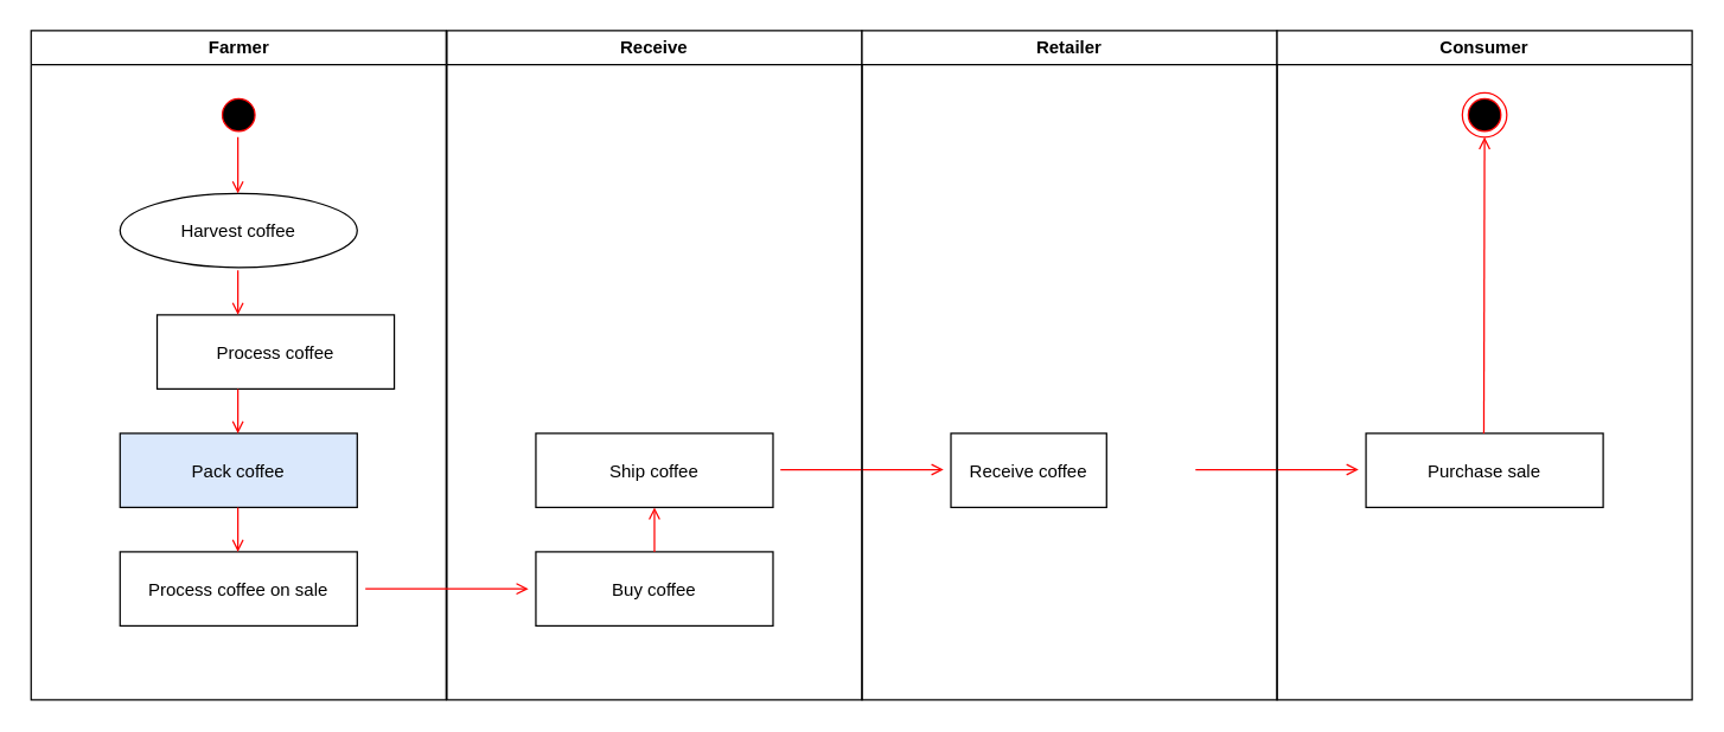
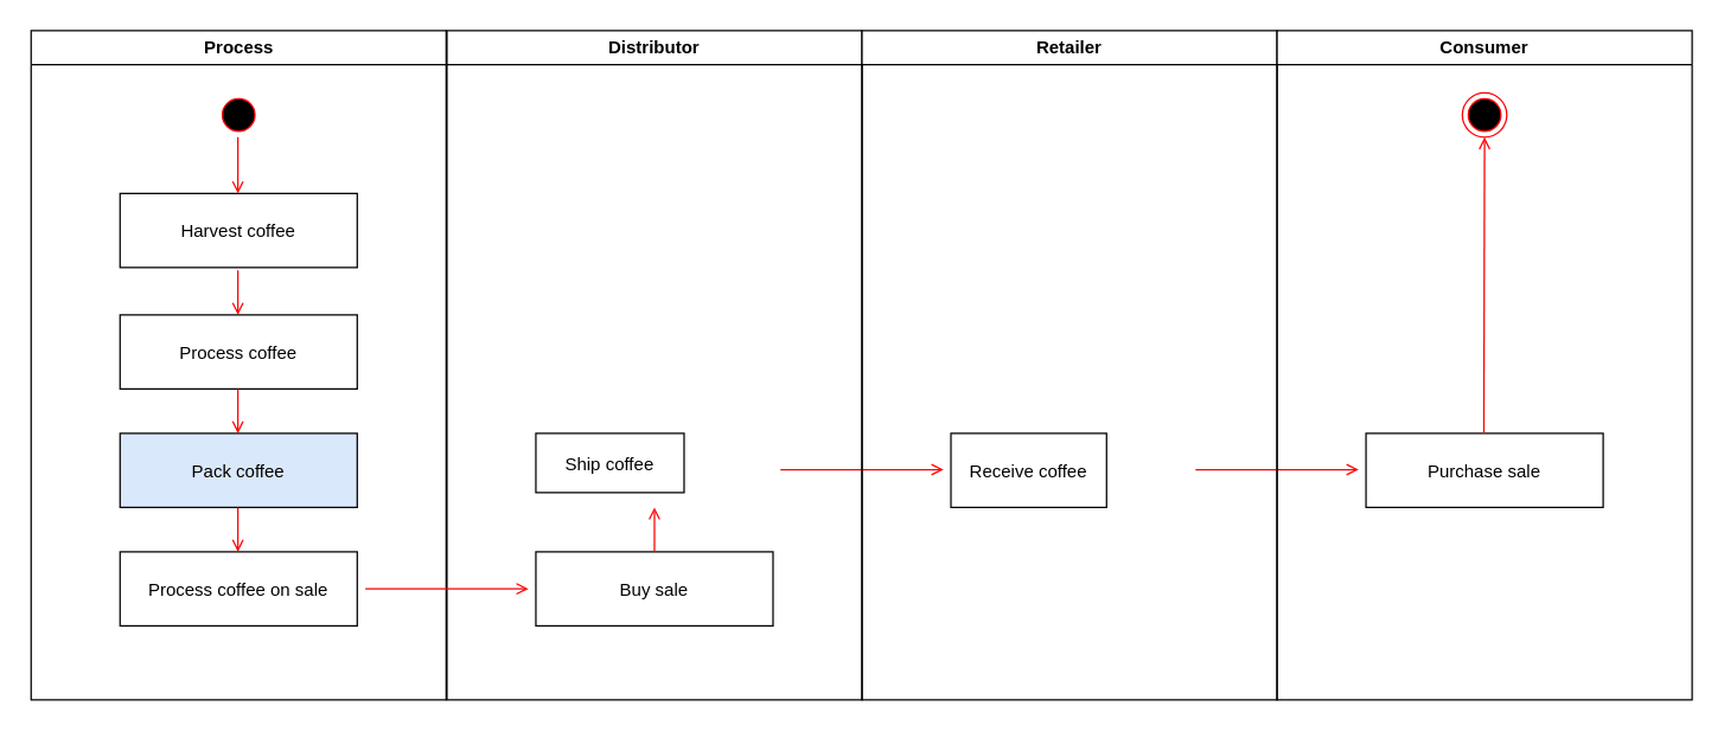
  <mxCell id="0" />
  <mxCell id="1" parent="0" />
- <mxCell id="2" value="Farmer" style="swimlane;whiteSpace=wrap" parent="1" vertex="1"><mxGeometry x="20.5" y="20" width="280" height="452" as="geometry" /></mxCell>
+ <mxCell id="2" value="Process" style="swimlane;whiteSpace=wrap" parent="1" vertex="1"><mxGeometry x="20.5" y="20" width="280" height="452" as="geometry" /></mxCell>
  <mxCell id="3" value="" style="ellipse;shape=startState;fillColor=#000000;strokeColor=#ff0000;" parent="2" vertex="1"><mxGeometry x="125" y="42" width="30" height="30" as="geometry" /></mxCell>
- <mxCell id="4" value="Harvest coffee" style="ellipse;" parent="2" vertex="1"><mxGeometry x="60" y="110" width="160" height="50" as="geometry" /></mxCell>
- <mxCell id="5" value="Process coffee" style="" parent="2" vertex="1"><mxGeometry x="85" y="192" width="160" height="50" as="geometry" /></mxCell>
+ <mxCell id="4" value="Harvest coffee" style="" parent="2" vertex="1"><mxGeometry x="60" y="110" width="160" height="50" as="geometry" /></mxCell>
+ <mxCell id="5" value="Process coffee" style="" parent="2" vertex="1"><mxGeometry x="60" y="192" width="160" height="50" as="geometry" /></mxCell>
  <mxCell id="6" value="Pack coffee" style="fillColor=#dae8fc;" vertex="1" parent="2"><mxGeometry x="60" y="272" width="160" height="50" as="geometry" /></mxCell>
  <mxCell id="7" value="" style="endArrow=open;strokeColor=#FF0000;endFill=1;rounded=0;" edge="1" parent="2"><mxGeometry relative="1" as="geometry"><mxPoint x="139.5" y="162" as="sourcePoint" /><mxPoint x="139.5" y="192" as="targetPoint" /></mxGeometry></mxCell>
  <mxCell id="8" value="Process coffee on sale" style="" vertex="1" parent="2"><mxGeometry x="60" y="352" width="160" height="50" as="geometry" /></mxCell>
  <mxCell id="9" value="" style="endArrow=open;strokeColor=#FF0000;endFill=1;rounded=0;" parent="2" edge="1"><mxGeometry relative="1" as="geometry"><mxPoint x="139.5" y="72" as="sourcePoint" /><mxPoint x="139.5" y="110" as="targetPoint" /></mxGeometry></mxCell>
  <mxCell id="10" value="" style="endArrow=open;strokeColor=#FF0000;endFill=1;rounded=0;" edge="1" parent="2"><mxGeometry relative="1" as="geometry"><mxPoint x="139.5" y="242" as="sourcePoint" /><mxPoint x="139.5" y="272" as="targetPoint" /></mxGeometry></mxCell>
  <mxCell id="11" value="" style="endArrow=open;strokeColor=#FF0000;endFill=1;rounded=0;" edge="1" parent="2"><mxGeometry relative="1" as="geometry"><mxPoint x="139.5" y="322" as="sourcePoint" /><mxPoint x="139.5" y="352" as="targetPoint" /></mxGeometry></mxCell>
- <mxCell id="12" value="Receive" style="swimlane;whiteSpace=wrap" vertex="1" parent="1"><mxGeometry x="301" y="20" width="280" height="452" as="geometry" /></mxCell>
- <mxCell id="13" value="Buy coffee" style="" vertex="1" parent="12"><mxGeometry x="60" y="352" width="160" height="50" as="geometry" /></mxCell>
- <mxCell id="14" value="Ship coffee" style="" vertex="1" parent="12"><mxGeometry x="60" y="272" width="160" height="50" as="geometry" /></mxCell>
+ <mxCell id="12" value="Distributor" style="swimlane;whiteSpace=wrap" vertex="1" parent="1"><mxGeometry x="301" y="20" width="280" height="452" as="geometry" /></mxCell>
+ <mxCell id="13" value="Buy sale" style="" vertex="1" parent="12"><mxGeometry x="60" y="352" width="160" height="50" as="geometry" /></mxCell>
+ <mxCell id="14" value="Ship coffee" style="" vertex="1" parent="12"><mxGeometry x="60" y="272" width="100" height="40" as="geometry" /></mxCell>
  <mxCell id="15" value="" style="endArrow=open;strokeColor=#FF0000;endFill=1;rounded=0;" edge="1" parent="12"><mxGeometry relative="1" as="geometry"><mxPoint x="140" y="352" as="sourcePoint" /><mxPoint x="140" y="322" as="targetPoint" /></mxGeometry></mxCell>
  <mxCell id="16" value="" style="endArrow=open;strokeColor=#FF0000;endFill=1;rounded=0;" edge="1" parent="12"><mxGeometry relative="1" as="geometry"><mxPoint x="225" y="296.5" as="sourcePoint" /><mxPoint x="335" y="296.5" as="targetPoint" /><Array as="points"><mxPoint x="295" y="296.5" /></Array></mxGeometry></mxCell>
  <mxCell id="17" value="" style="endArrow=open;strokeColor=#FF0000;endFill=1;rounded=0;" edge="1" parent="1"><mxGeometry relative="1" as="geometry"><mxPoint x="246" y="397" as="sourcePoint" /><mxPoint x="356" y="397" as="targetPoint" /><Array as="points"><mxPoint x="316" y="397" /></Array></mxGeometry></mxCell>
  <mxCell id="18" value="Retailer" style="swimlane;whiteSpace=wrap" vertex="1" parent="1"><mxGeometry x="581" y="20" width="280" height="452" as="geometry" /></mxCell>
  <mxCell id="19" value="Receive coffee" style="" vertex="1" parent="18"><mxGeometry x="60" y="272" width="105" height="50" as="geometry" /></mxCell>
  <mxCell id="20" value="" style="endArrow=open;strokeColor=#FF0000;endFill=1;rounded=0;" edge="1" parent="18"><mxGeometry relative="1" as="geometry"><mxPoint x="225" y="296.5" as="sourcePoint" /><mxPoint x="335" y="296.5" as="targetPoint" /><Array as="points"><mxPoint x="295" y="296.5" /></Array></mxGeometry></mxCell>
  <mxCell id="21" value="Consumer" style="swimlane;whiteSpace=wrap" vertex="1" parent="1"><mxGeometry x="861" y="20" width="280" height="452" as="geometry" /></mxCell>
  <mxCell id="22" value="Purchase sale" style="" vertex="1" parent="21"><mxGeometry x="60" y="272" width="160" height="50" as="geometry" /></mxCell>
  <mxCell id="23" value="" style="ellipse;shape=endState;fillColor=#000000;strokeColor=#ff0000" vertex="1" parent="21"><mxGeometry x="125" y="42" width="30" height="30" as="geometry" /></mxCell>
  <mxCell id="24" value="" style="endArrow=open;strokeColor=#FF0000;endFill=1;rounded=0;entryX=0.5;entryY=1;entryDx=0;entryDy=0;" edge="1" parent="21" target="23"><mxGeometry relative="1" as="geometry"><mxPoint x="139.5" y="272" as="sourcePoint" /><mxPoint x="139.5" y="242" as="targetPoint" /></mxGeometry></mxCell>
